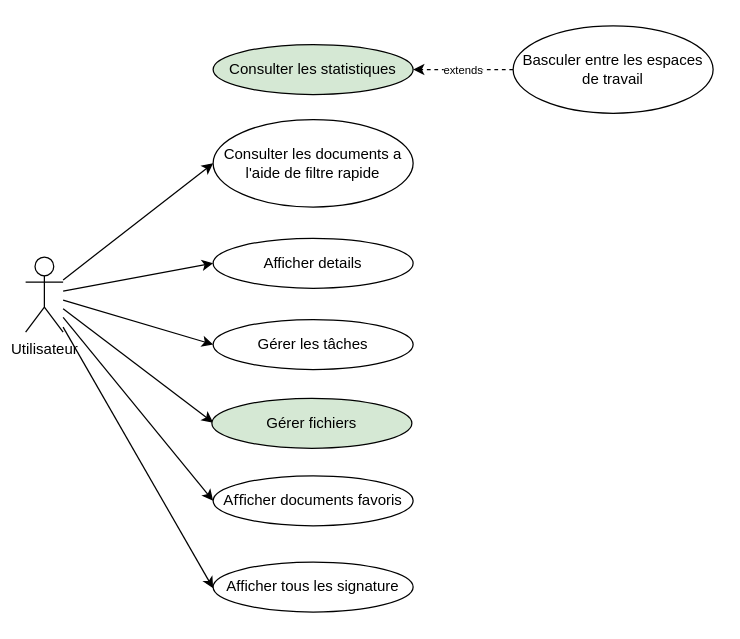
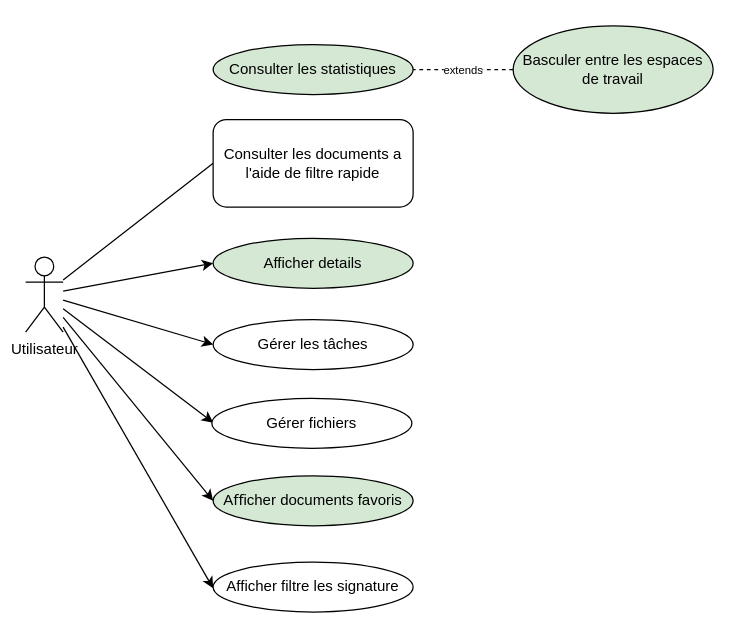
  <mxCell id="0" />
  <mxCell id="1" parent="0" />
- <mxCell id="2" style="edgeStyle=none;html=1;entryX=0;entryY=0.5;entryDx=0;entryDy=0;" parent="1" source="8" target="10" edge="1"><mxGeometry relative="1" as="geometry" /></mxCell>
+ <mxCell id="2" style="edgeStyle=none;html=1;entryX=0;entryY=0.5;entryDx=0;entryDy=0;endArrow=none;" parent="1" source="8" target="10" edge="1"><mxGeometry relative="1" as="geometry" /></mxCell>
  <mxCell id="3" style="edgeStyle=none;html=1;entryX=0;entryY=0.5;entryDx=0;entryDy=0;" parent="1" source="8" edge="1"><mxGeometry relative="1" as="geometry"><mxPoint x="170" y="210" as="targetPoint" /></mxGeometry></mxCell>
  <mxCell id="4" style="edgeStyle=none;html=1;entryX=0;entryY=0.5;entryDx=0;entryDy=0;" parent="1" source="8" edge="1"><mxGeometry relative="1" as="geometry"><mxPoint x="170" y="275" as="targetPoint" /></mxGeometry></mxCell>
  <mxCell id="5" style="edgeStyle=none;html=1;entryX=0;entryY=0.5;entryDx=0;entryDy=0;" parent="1" source="8" edge="1"><mxGeometry relative="1" as="geometry"><mxPoint x="170" y="337.5" as="targetPoint" /></mxGeometry></mxCell>
  <mxCell id="6" style="edgeStyle=none;html=1;entryX=0;entryY=0.5;entryDx=0;entryDy=0;" parent="1" source="8" edge="1"><mxGeometry relative="1" as="geometry"><mxPoint x="170" y="400" as="targetPoint" /></mxGeometry></mxCell>
  <mxCell id="7" style="edgeStyle=none;html=1;entryX=0;entryY=0.5;entryDx=0;entryDy=0;" parent="1" source="8" edge="1"><mxGeometry relative="1" as="geometry"><mxPoint x="170" y="470" as="targetPoint" /></mxGeometry></mxCell>
  <mxCell id="8" value="Utilisateur" style="shape=umlActor;verticalLabelPosition=bottom;verticalAlign=top;html=1;" parent="1" vertex="1"><mxGeometry x="20" y="205" width="30" height="60" as="geometry" /></mxCell>
  <mxCell id="9" value="Consulter les statistiques" style="ellipse;whiteSpace=wrap;html=1;fillColor=#d5e8d4;" parent="1" vertex="1"><mxGeometry x="170" y="35" width="160" height="40" as="geometry" /></mxCell>
- <mxCell id="10" value="Consulter les documents a l'aide de filtre rapide" style="ellipse;whiteSpace=wrap;html=1;" parent="1" vertex="1"><mxGeometry x="170" y="95" width="160" height="70" as="geometry" /></mxCell>
- <mxCell id="11" value="&lt;font style=&quot;font-size: 9px;&quot;&gt;extends&lt;/font&gt;" style="edgeStyle=none;html=1;entryX=1;entryY=0.5;entryDx=0;entryDy=0;dashed=1;startArrow=none;startFill=0;endArrow=classic;endFill=1;exitX=0;exitY=0.5;exitDx=0;exitDy=0;" parent="1" source="12" target="9" edge="1"><mxGeometry relative="1" as="geometry"><mxPoint x="390" y="40" as="sourcePoint" /><mxPoint x="320" y="55" as="targetPoint" /></mxGeometry></mxCell>
- <mxCell id="12" value="Basculer entre les espaces de travail" style="ellipse;whiteSpace=wrap;html=1;" parent="1" vertex="1"><mxGeometry x="410" y="20" width="160" height="70" as="geometry" /></mxCell>
- <mxCell id="13" value="Afficher details" style="ellipse;whiteSpace=wrap;html=1;" vertex="1" parent="1"><mxGeometry x="170" y="190" width="160" height="40" as="geometry" /></mxCell>
+ <mxCell id="10" value="Consulter les documents a l'aide de filtre rapide" style="whiteSpace=wrap;html=1;rounded=1;" parent="1" vertex="1"><mxGeometry x="170" y="95" width="160" height="70" as="geometry" /></mxCell>
+ <mxCell id="11" value="&lt;font style=&quot;font-size: 9px;&quot;&gt;extends&lt;/font&gt;" style="edgeStyle=none;html=1;entryX=1;entryY=0.5;entryDx=0;entryDy=0;dashed=1;startArrow=none;startFill=0;endArrow=none;endFill=1;exitX=0;exitY=0.5;exitDx=0;exitDy=0;" parent="1" source="12" target="9" edge="1"><mxGeometry relative="1" as="geometry"><mxPoint x="390" y="40" as="sourcePoint" /><mxPoint x="320" y="55" as="targetPoint" /></mxGeometry></mxCell>
+ <mxCell id="12" value="Basculer entre les espaces de travail" style="ellipse;whiteSpace=wrap;html=1;fillColor=#d5e8d4;" parent="1" vertex="1"><mxGeometry x="410" y="20" width="160" height="70" as="geometry" /></mxCell>
+ <mxCell id="13" value="Afficher details" style="ellipse;whiteSpace=wrap;html=1;fillColor=#d5e8d4;" vertex="1" parent="1"><mxGeometry x="170" y="190" width="160" height="40" as="geometry" /></mxCell>
  <mxCell id="14" value="Gérer les tâches" style="ellipse;whiteSpace=wrap;html=1;" vertex="1" parent="1"><mxGeometry x="170" y="255" width="160" height="40" as="geometry" /></mxCell>
- <mxCell id="15" value="Gérer fichiers" style="ellipse;whiteSpace=wrap;html=1;fillColor=#d5e8d4;" vertex="1" parent="1"><mxGeometry x="169" y="318" width="160" height="40" as="geometry" /></mxCell>
- <mxCell id="16" value="Aﬀicher documents favoris" style="ellipse;whiteSpace=wrap;html=1;" vertex="1" parent="1"><mxGeometry x="170" y="380" width="160" height="40" as="geometry" /></mxCell>
- <mxCell id="17" value="Afficher tous les signature" style="ellipse;whiteSpace=wrap;html=1;" vertex="1" parent="1"><mxGeometry x="170" y="449" width="160" height="40" as="geometry" /></mxCell>
+ <mxCell id="15" value="Gérer fichiers" style="ellipse;whiteSpace=wrap;html=1;" vertex="1" parent="1"><mxGeometry x="169" y="318" width="160" height="40" as="geometry" /></mxCell>
+ <mxCell id="16" value="Aﬀicher documents favoris" style="ellipse;whiteSpace=wrap;html=1;fillColor=#d5e8d4;" vertex="1" parent="1"><mxGeometry x="170" y="380" width="160" height="40" as="geometry" /></mxCell>
+ <mxCell id="17" value="Afficher filtre les signature" style="ellipse;whiteSpace=wrap;html=1;" vertex="1" parent="1"><mxGeometry x="170" y="449" width="160" height="40" as="geometry" /></mxCell>
